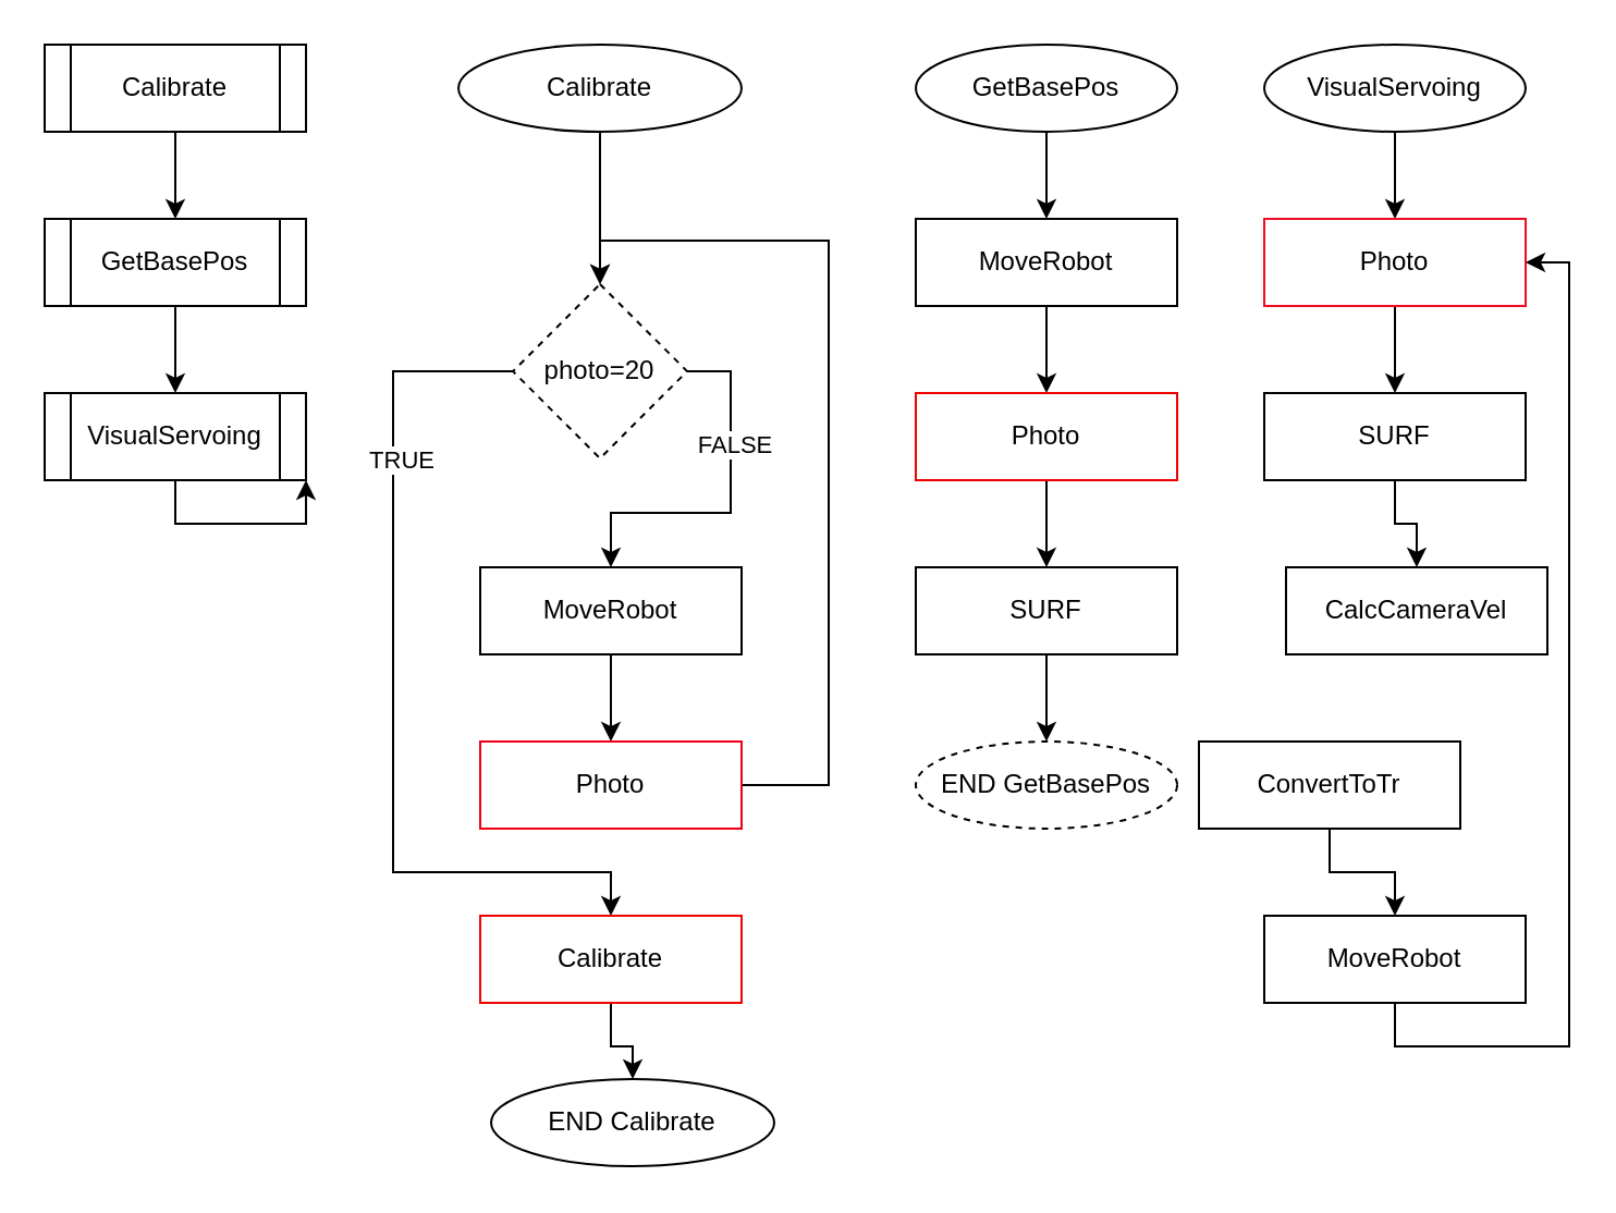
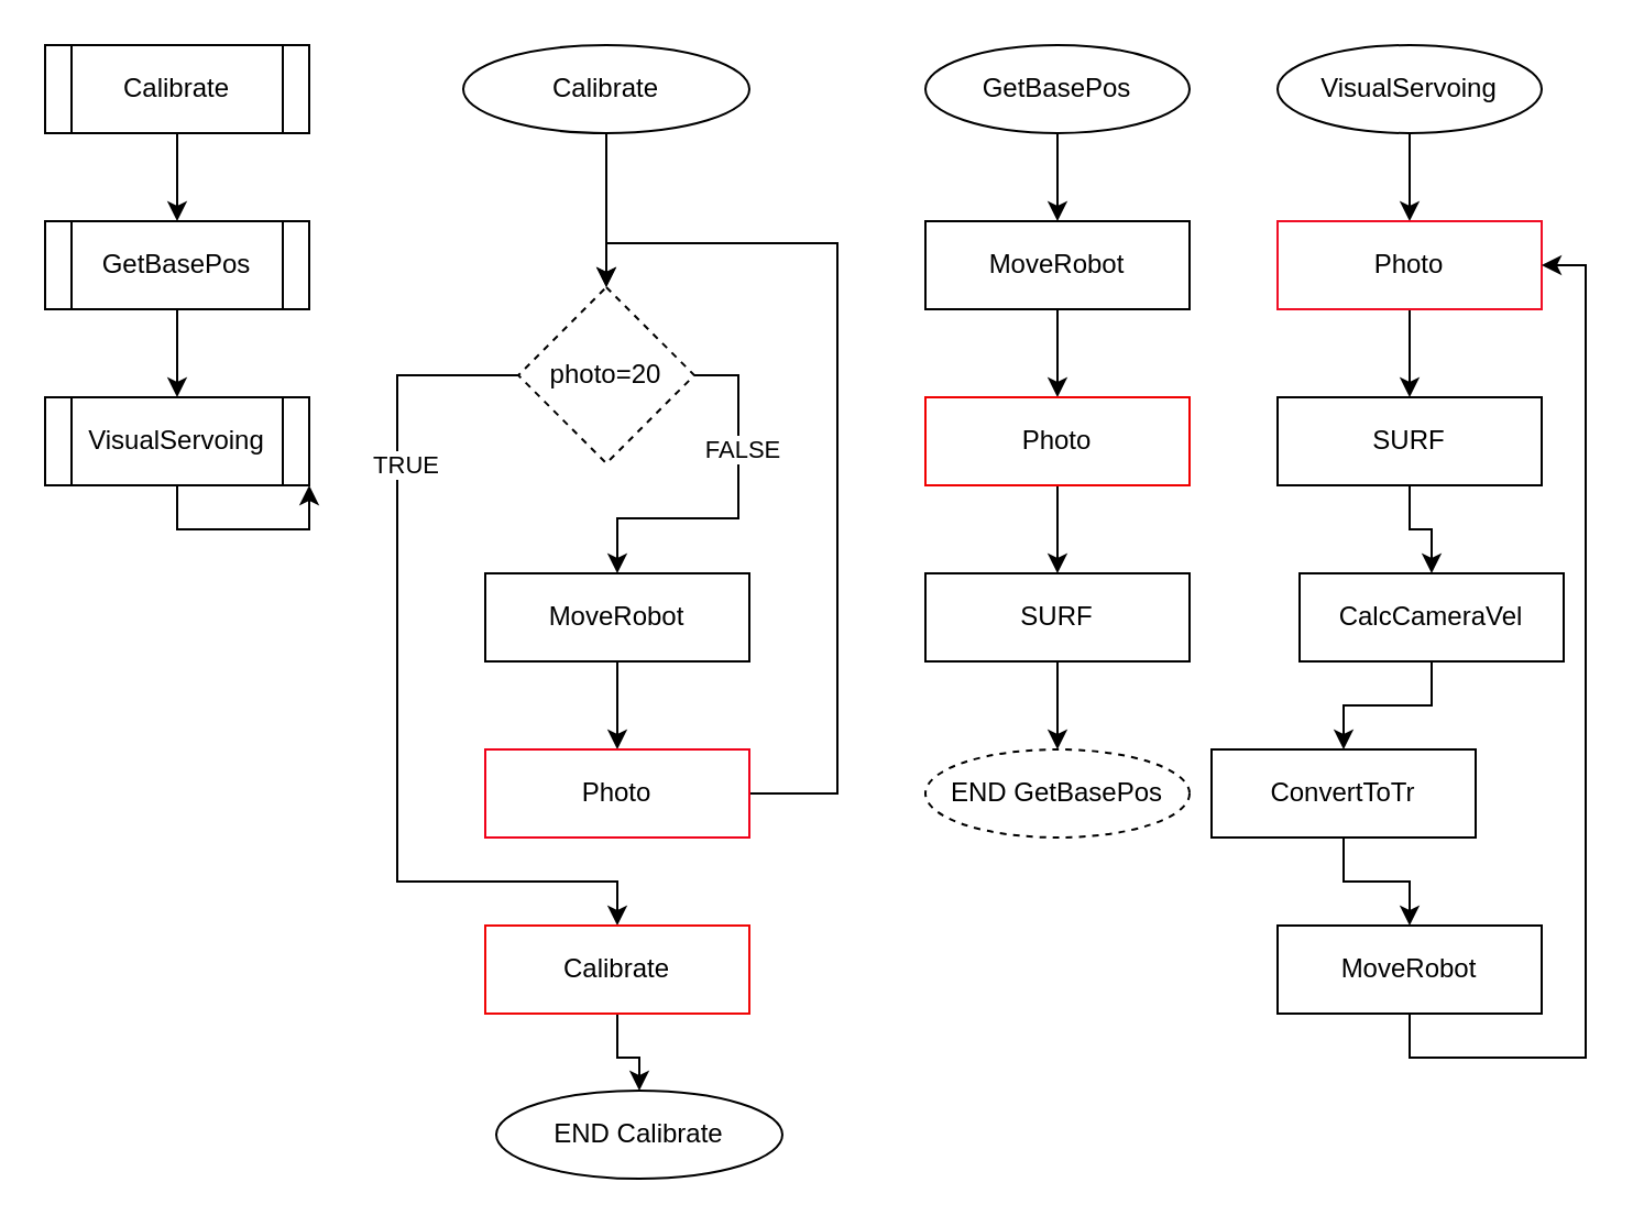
  <mxCell id="0" />
  <mxCell id="1" parent="0" />
  <mxCell id="2" value="" style="edgeStyle=orthogonalEdgeStyle;rounded=0;orthogonalLoop=1;jettySize=auto;html=1;" parent="1" source="3" target="5" edge="1"><mxGeometry relative="1" as="geometry" /></mxCell>
  <mxCell id="3" value="Calibrate" style="shape=process;whiteSpace=wrap;html=1;backgroundOutline=1;" parent="1" vertex="1"><mxGeometry y="20" width="120" height="40" as="geometry" x="20" /></mxCell>
  <mxCell id="4" value="" style="edgeStyle=orthogonalEdgeStyle;rounded=0;orthogonalLoop=1;jettySize=auto;html=1;" parent="1" source="5" target="6" edge="1"><mxGeometry relative="1" as="geometry" /></mxCell>
  <mxCell id="5" value="GetBasePos" style="shape=process;whiteSpace=wrap;html=1;backgroundOutline=1;" parent="1" vertex="1"><mxGeometry y="100" width="120" height="40" as="geometry" x="20" /></mxCell>
  <mxCell id="6" value="VisualServoing" style="shape=process;whiteSpace=wrap;html=1;backgroundOutline=1;" parent="1" vertex="1"><mxGeometry y="180" width="120" height="40" as="geometry" x="20" /></mxCell>
  <mxCell id="7" style="edgeStyle=orthogonalEdgeStyle;rounded=0;orthogonalLoop=1;jettySize=auto;html=1;exitX=0.5;exitY=1;exitDx=0;exitDy=0;entryX=0.5;entryY=0;entryDx=0;entryDy=0;" parent="1" source="8" target="17" edge="1"><mxGeometry relative="1" as="geometry" /></mxCell>
  <mxCell id="8" value="Calibrate" style="ellipse;whiteSpace=wrap;html=1;" parent="1" vertex="1"><mxGeometry x="210" y="20" width="130" height="40" as="geometry" /></mxCell>
  <mxCell id="9" value="" style="edgeStyle=orthogonalEdgeStyle;rounded=0;orthogonalLoop=1;jettySize=auto;html=1;" parent="1" source="10" target="12" edge="1"><mxGeometry relative="1" as="geometry" /></mxCell>
  <mxCell id="10" value="MoveRobot" style="rounded=0;whiteSpace=wrap;html=1;" parent="1" vertex="1"><mxGeometry x="220" y="260" width="120" height="40" as="geometry" /></mxCell>
  <mxCell id="11" style="edgeStyle=orthogonalEdgeStyle;rounded=0;orthogonalLoop=1;jettySize=auto;html=1;exitX=1;exitY=1;exitDx=0;exitDy=0;entryX=0.5;entryY=0;entryDx=0;entryDy=0;" parent="1" source="12" target="17" edge="1"><mxGeometry relative="1" as="geometry"><Array as="points"><mxPoint x="340" y="360" /><mxPoint x="380" y="360" /><mxPoint x="380" y="110" /><mxPoint x="275" y="110" /></Array></mxGeometry></mxCell>
  <mxCell id="12" value="Photo" style="rounded=0;whiteSpace=wrap;html=1;strokeColor=#F0021A;" parent="1" vertex="1"><mxGeometry x="220" y="340" width="120" height="40" as="geometry" /></mxCell>
  <mxCell id="13" style="edgeStyle=orthogonalEdgeStyle;rounded=0;orthogonalLoop=1;jettySize=auto;html=1;exitX=1;exitY=0.5;exitDx=0;exitDy=0;entryX=0.5;entryY=0;entryDx=0;entryDy=0;" parent="1" source="17" target="10" edge="1"><mxGeometry relative="1" as="geometry" /></mxCell>
  <mxCell id="14" value="FALSE" style="edgeLabel;html=1;align=center;verticalAlign=middle;resizable=0;points=[];" parent="13" vertex="1" connectable="0"><mxGeometry x="-0.354" y="1" relative="1" as="geometry"><mxPoint as="offset" /></mxGeometry></mxCell>
  <mxCell id="15" style="edgeStyle=orthogonalEdgeStyle;rounded=0;orthogonalLoop=1;jettySize=auto;html=1;exitX=0;exitY=0.5;exitDx=0;exitDy=0;entryX=0.5;entryY=0;entryDx=0;entryDy=0;" parent="1" source="17" target="19" edge="1"><mxGeometry relative="1" as="geometry"><Array as="points"><mxPoint x="180" y="170" /><mxPoint x="180" y="400" /><mxPoint x="280" y="400" /></Array></mxGeometry></mxCell>
  <mxCell id="16" value="TRUE" style="edgeLabel;html=1;align=center;verticalAlign=middle;resizable=0;points=[];" parent="15" vertex="1" connectable="0"><mxGeometry x="-0.625" y="3" relative="1" as="geometry"><mxPoint y="19" as="offset" /></mxGeometry></mxCell>
  <mxCell id="17" value="photo=20" style="rhombus;whiteSpace=wrap;html=1;dashed=1;" parent="1" vertex="1"><mxGeometry x="235" y="130" width="80" height="80" as="geometry" /></mxCell>
  <mxCell id="18" value="" style="edgeStyle=orthogonalEdgeStyle;rounded=0;orthogonalLoop=1;jettySize=auto;html=1;" parent="1" source="19" target="20" edge="1"><mxGeometry relative="1" as="geometry" /></mxCell>
  <mxCell id="19" value="Calibrate" style="rounded=0;whiteSpace=wrap;html=1;strokeColor=#F00707;" parent="1" vertex="1"><mxGeometry x="220" y="420" width="120" height="40" as="geometry" /></mxCell>
  <mxCell id="20" value="END Calibrate" style="ellipse;whiteSpace=wrap;html=1;" parent="1" vertex="1"><mxGeometry x="225" y="495" width="130" height="40" as="geometry" /></mxCell>
  <mxCell id="21" value="" style="edgeStyle=orthogonalEdgeStyle;rounded=0;orthogonalLoop=1;jettySize=auto;html=1;" parent="1" source="22" target="24" edge="1"><mxGeometry relative="1" as="geometry" /></mxCell>
  <mxCell id="22" value="GetBasePos" style="ellipse;whiteSpace=wrap;html=1;" parent="1" vertex="1"><mxGeometry x="420" y="20" width="120" height="40" as="geometry" /></mxCell>
  <mxCell id="23" value="" style="edgeStyle=orthogonalEdgeStyle;rounded=0;orthogonalLoop=1;jettySize=auto;html=1;" parent="1" source="24" target="26" edge="1"><mxGeometry relative="1" as="geometry" /></mxCell>
  <mxCell id="24" value="MoveRobot" style="rounded=0;whiteSpace=wrap;html=1;" parent="1" vertex="1"><mxGeometry x="420" y="100" width="120" height="40" as="geometry" /></mxCell>
  <mxCell id="25" value="" style="edgeStyle=orthogonalEdgeStyle;rounded=0;orthogonalLoop=1;jettySize=auto;html=1;" parent="1" source="26" target="28" edge="1"><mxGeometry relative="1" as="geometry" /></mxCell>
  <mxCell id="26" value="Photo" style="rounded=0;whiteSpace=wrap;html=1;strokeColor=#F00000;" parent="1" vertex="1"><mxGeometry x="420" y="180" width="120" height="40" as="geometry" /></mxCell>
  <mxCell id="27" value="" style="edgeStyle=orthogonalEdgeStyle;rounded=0;orthogonalLoop=1;jettySize=auto;html=1;" parent="1" source="28" target="29" edge="1"><mxGeometry relative="1" as="geometry" /></mxCell>
  <mxCell id="28" value="SURF" style="rounded=0;whiteSpace=wrap;html=1;" parent="1" vertex="1"><mxGeometry x="420" y="260" width="120" height="40" as="geometry" /></mxCell>
  <mxCell id="29" value="END GetBasePos" style="ellipse;whiteSpace=wrap;html=1;dashed=1;" parent="1" vertex="1"><mxGeometry x="420" y="340" width="120" height="40" as="geometry" /></mxCell>
  <mxCell id="30" value="" style="edgeStyle=orthogonalEdgeStyle;rounded=0;orthogonalLoop=1;jettySize=auto;html=1;" parent="1" source="31" target="33" edge="1"><mxGeometry relative="1" as="geometry" /></mxCell>
  <mxCell id="31" value="VisualServoing" style="ellipse;whiteSpace=wrap;html=1;" parent="1" vertex="1"><mxGeometry x="580" y="20" width="120" height="40" as="geometry" /></mxCell>
  <mxCell id="32" value="" style="edgeStyle=orthogonalEdgeStyle;rounded=0;orthogonalLoop=1;jettySize=auto;html=1;" parent="1" source="33" target="35" edge="1"><mxGeometry relative="1" as="geometry" /></mxCell>
  <mxCell id="33" value="Photo" style="rounded=0;whiteSpace=wrap;html=1;strokeColor=#F00E25;" parent="1" vertex="1"><mxGeometry x="580" y="100" width="120" height="40" as="geometry" /></mxCell>
  <mxCell id="34" value="" style="edgeStyle=orthogonalEdgeStyle;rounded=0;orthogonalLoop=1;jettySize=auto;html=1;" parent="1" source="35" target="38" edge="1"><mxGeometry relative="1" as="geometry" /></mxCell>
  <mxCell id="35" value="SURF" style="rounded=0;whiteSpace=wrap;html=1;" parent="1" vertex="1"><mxGeometry x="580" y="180" width="120" height="40" as="geometry" /></mxCell>
  <mxCell id="36" style="edgeStyle=orthogonalEdgeStyle;rounded=0;orthogonalLoop=1;jettySize=auto;html=1;exitX=0.5;exitY=1;exitDx=0;exitDy=0;entryX=1;entryY=1;entryDx=0;entryDy=0;" parent="1" source="6" target="6" edge="1"><mxGeometry relative="1" as="geometry" /></mxCell>
+ <mxCell id="37" value="" style="edgeStyle=orthogonalEdgeStyle;rounded=0;orthogonalLoop=1;jettySize=auto;html=1;" parent="1" source="38" target="40" edge="1"><mxGeometry relative="1" as="geometry" /></mxCell>
  <mxCell id="38" value="CalcCameraVel" style="rounded=0;whiteSpace=wrap;html=1;" parent="1" vertex="1"><mxGeometry x="590" y="260" width="120" height="40" as="geometry" /></mxCell>
  <mxCell id="39" value="" style="edgeStyle=orthogonalEdgeStyle;rounded=0;orthogonalLoop=1;jettySize=auto;html=1;" parent="1" source="40" target="42" edge="1"><mxGeometry relative="1" as="geometry" /></mxCell>
  <mxCell id="40" value="ConvertToTr" style="rounded=0;whiteSpace=wrap;html=1;" parent="1" vertex="1"><mxGeometry x="550" y="340" width="120" height="40" as="geometry" /></mxCell>
  <mxCell id="41" style="edgeStyle=orthogonalEdgeStyle;rounded=0;orthogonalLoop=1;jettySize=auto;html=1;exitX=0.5;exitY=1;exitDx=0;exitDy=0;entryX=1;entryY=0.5;entryDx=0;entryDy=0;" parent="1" source="42" target="33" edge="1"><mxGeometry relative="1" as="geometry"><Array as="points"><mxPoint x="640" y="480" /><mxPoint x="720" y="480" /><mxPoint x="720" y="120" /></Array></mxGeometry></mxCell>
  <mxCell id="42" value="MoveRobot" style="rounded=0;whiteSpace=wrap;html=1;" parent="1" vertex="1"><mxGeometry x="580" y="420" width="120" height="40" as="geometry" /></mxCell>
